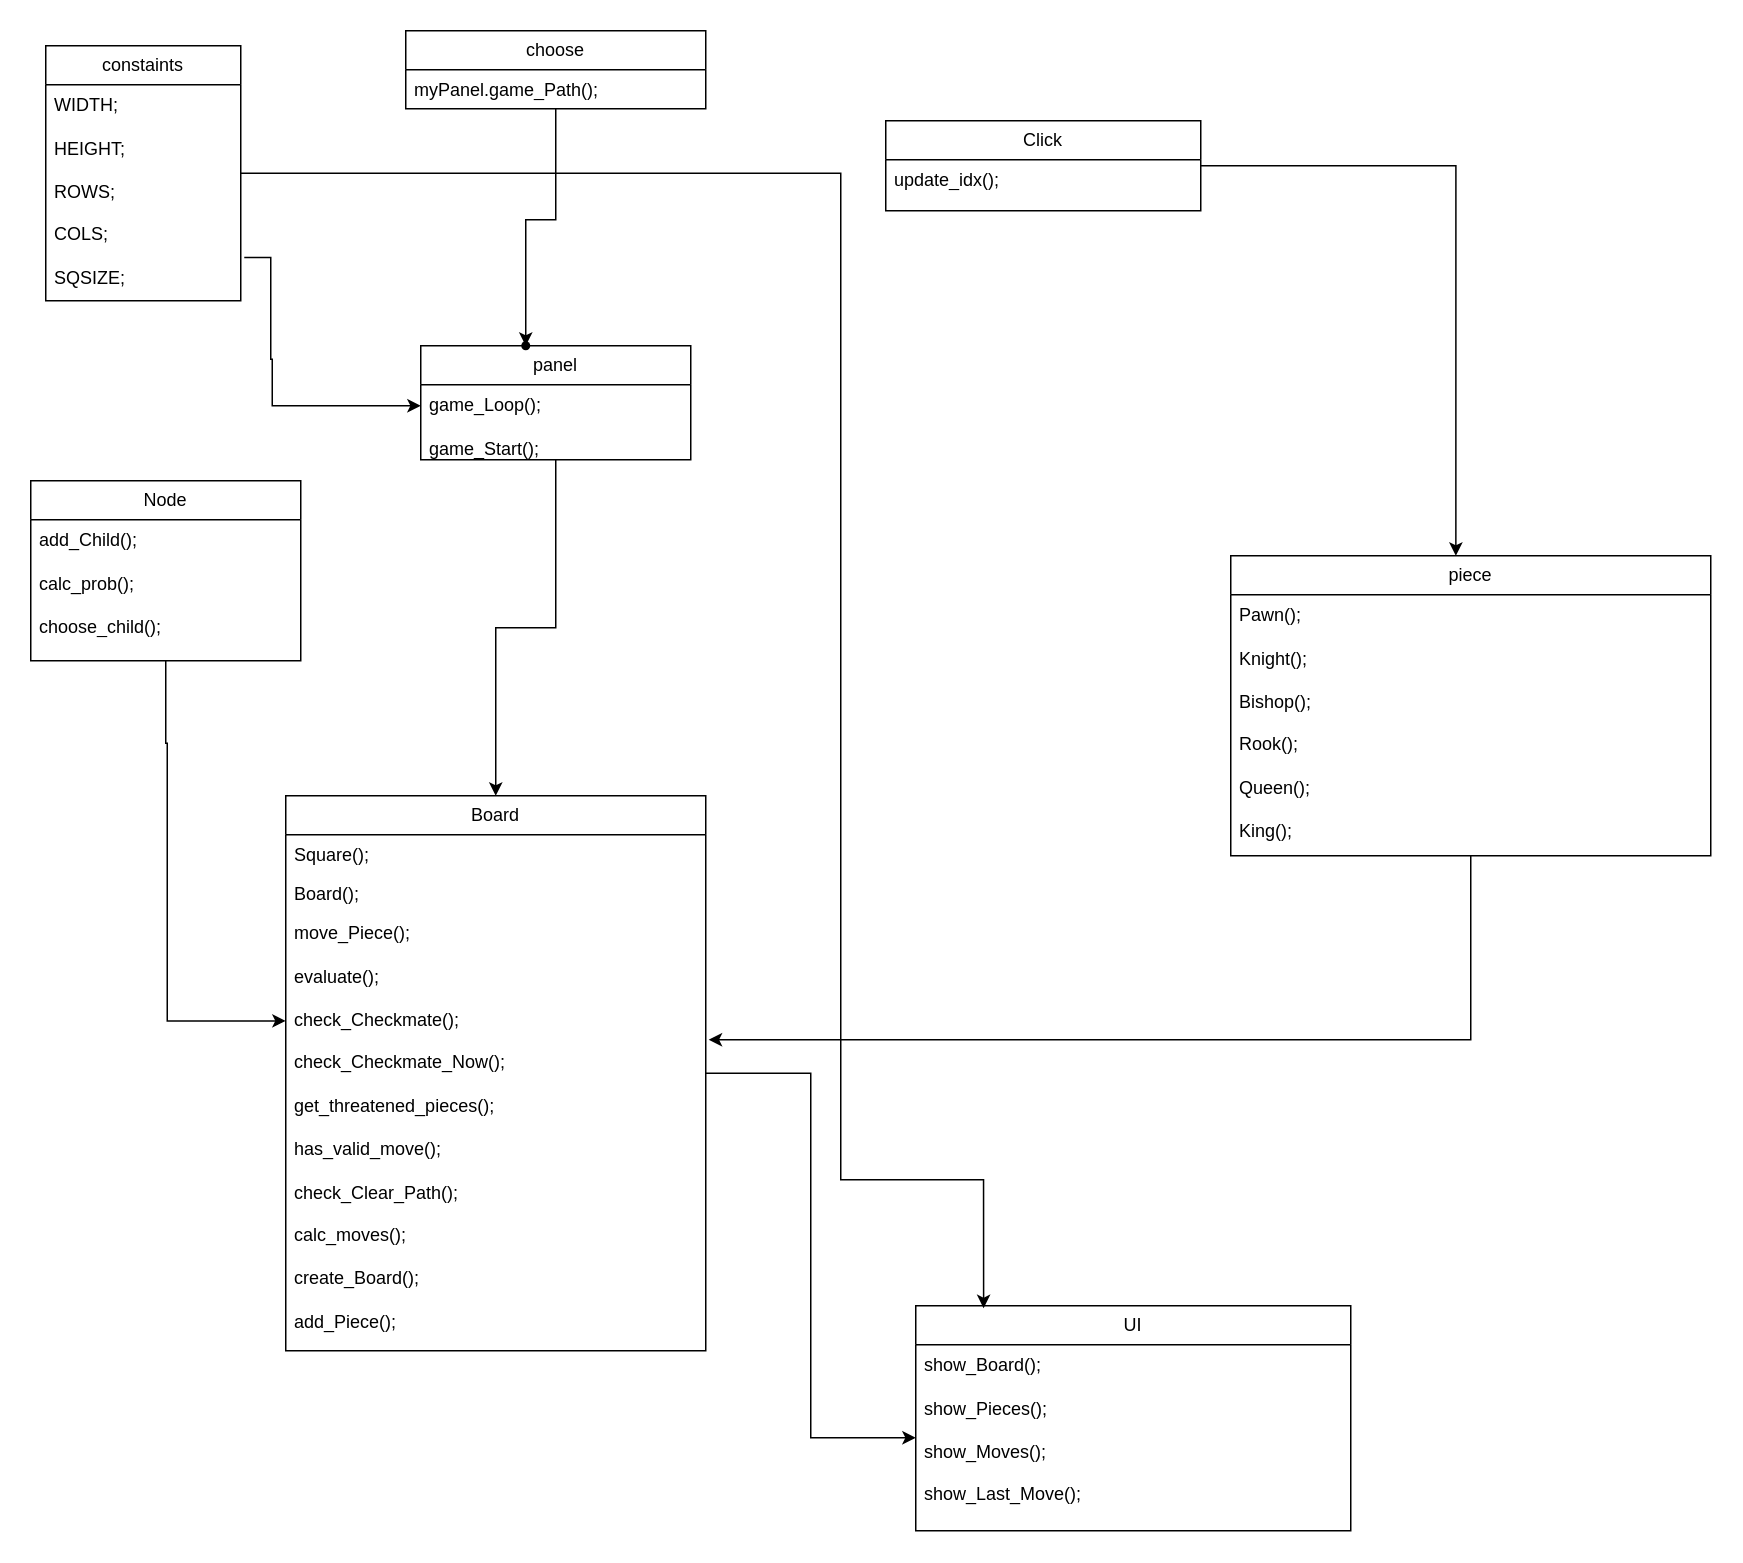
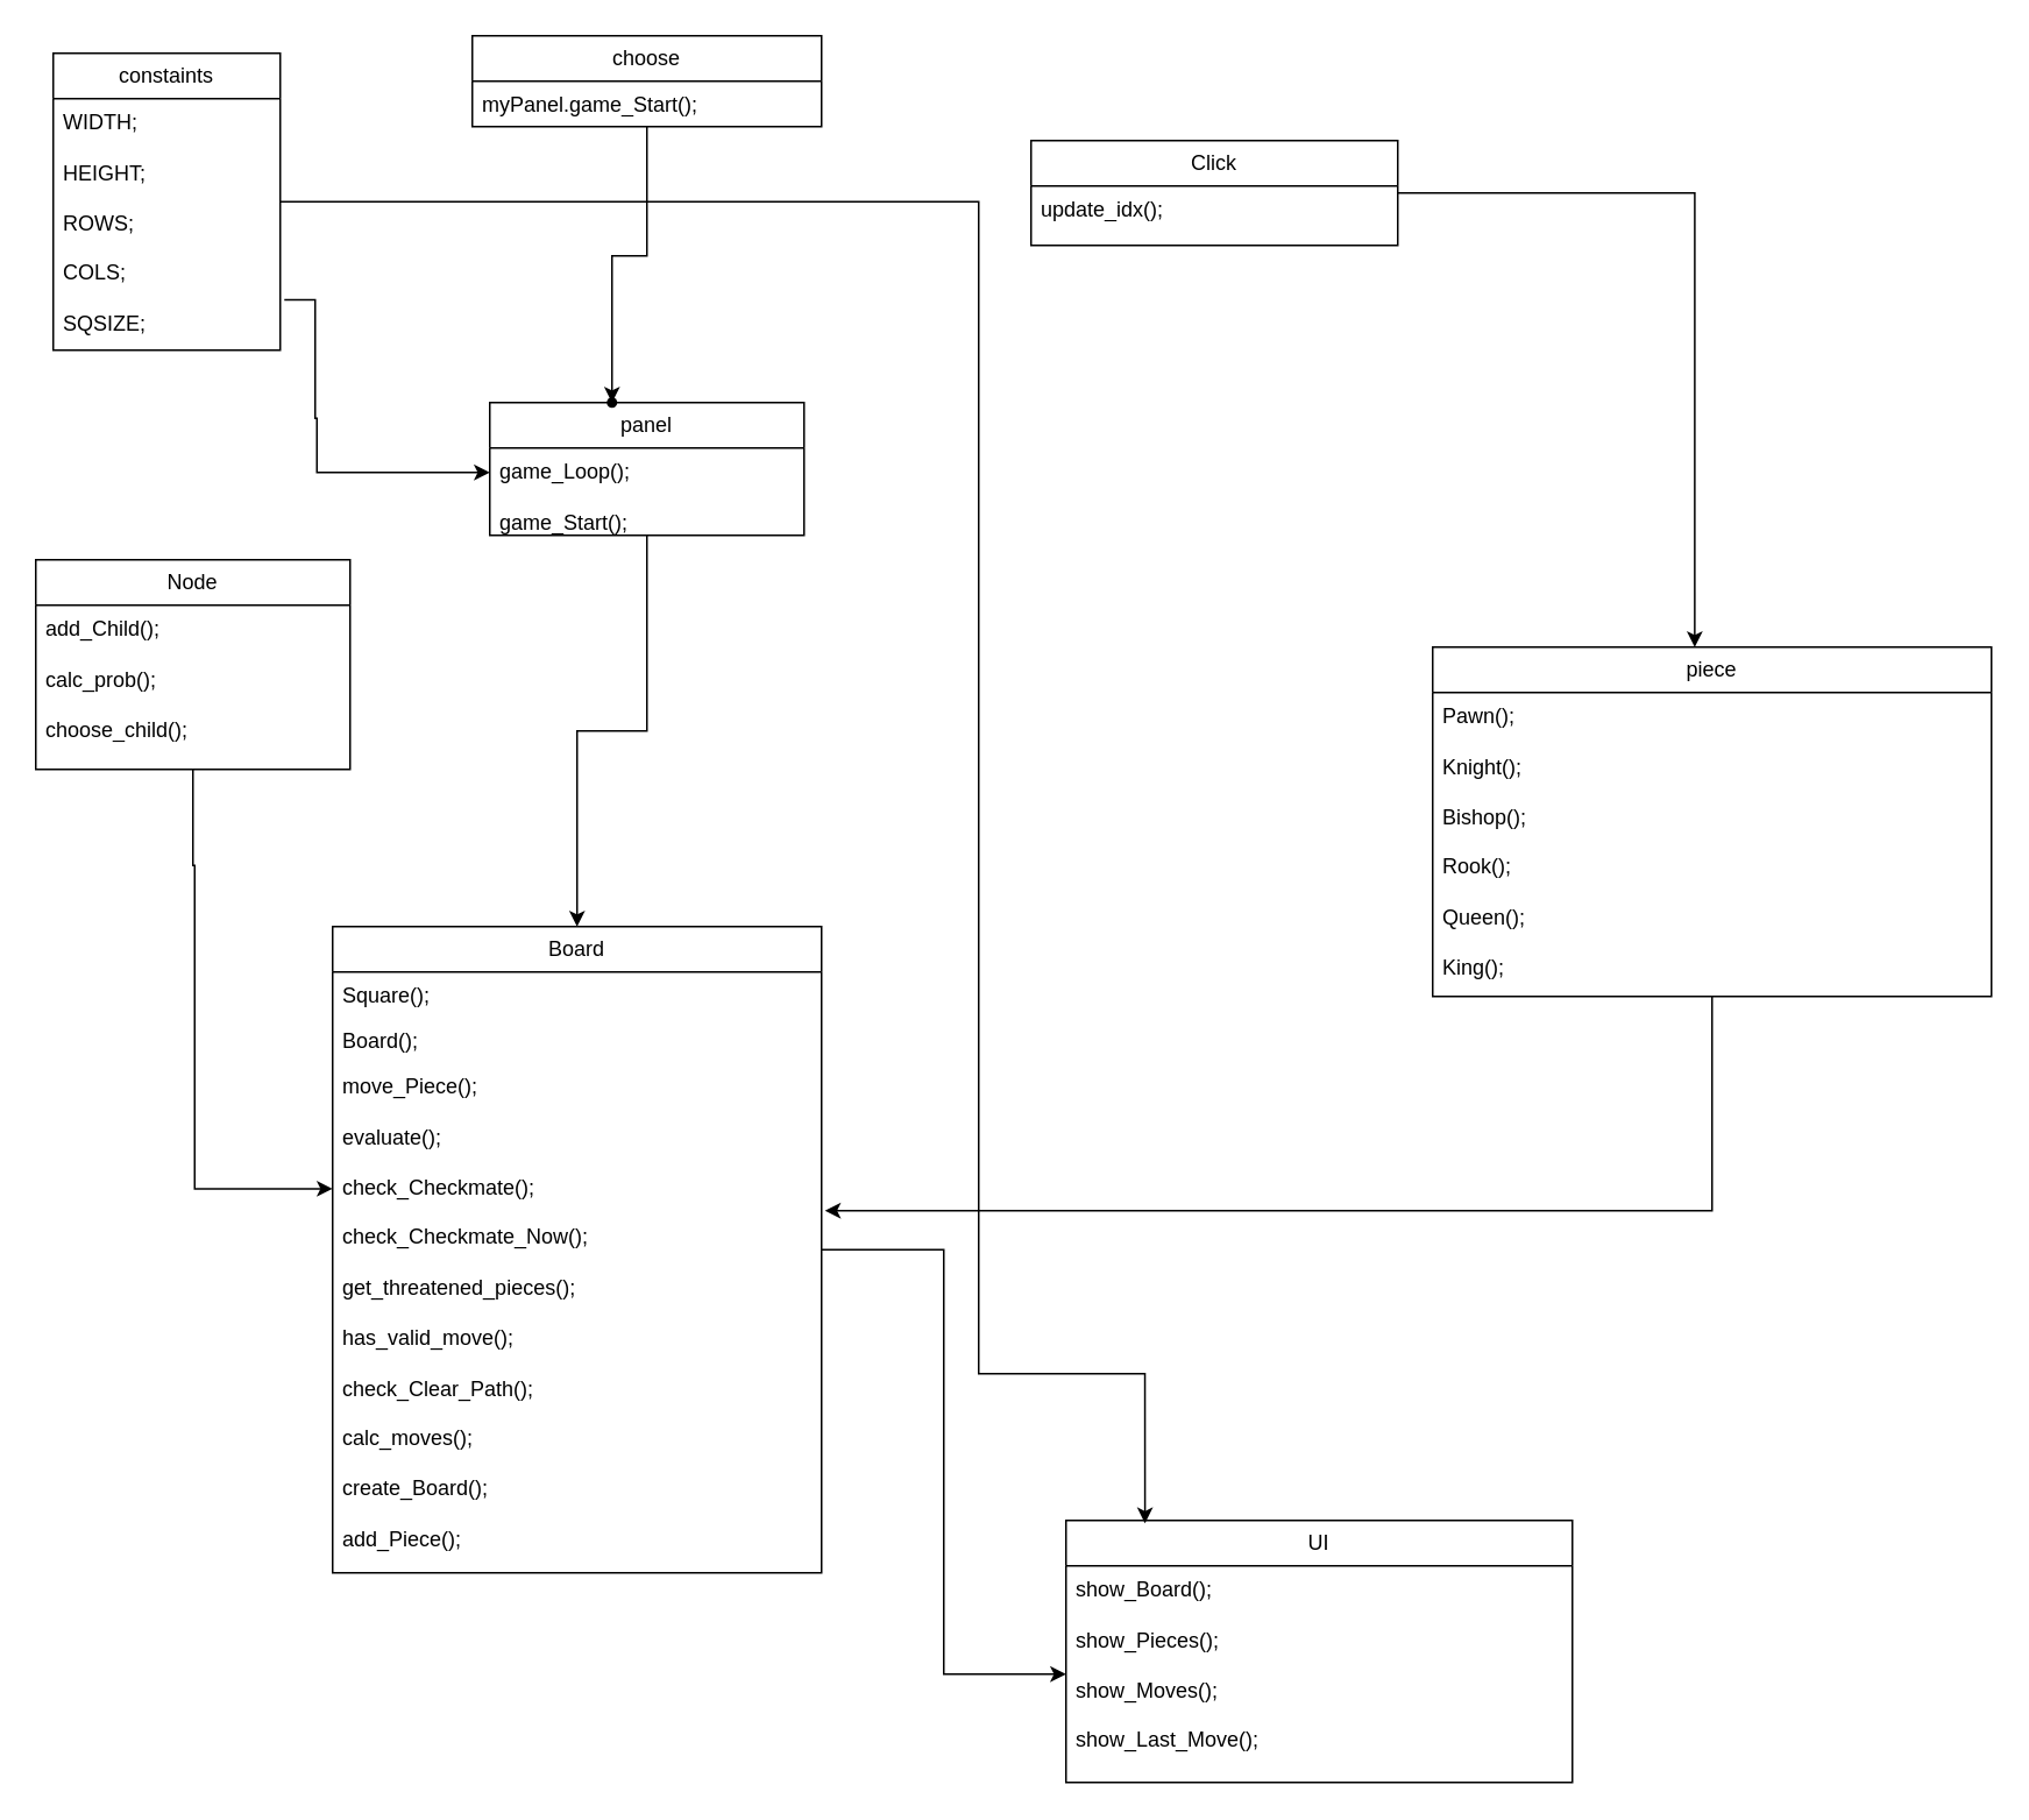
  <mxCell id="0" />
  <mxCell id="1" parent="0" />
  <mxCell id="2" value="" style="edgeStyle=orthogonalEdgeStyle;rounded=0;orthogonalLoop=1;jettySize=auto;html=1;entryX=0.5;entryY=0;entryDx=0;entryDy=0;" edge="1" parent="1" source="3" target="10"><mxGeometry relative="1" as="geometry"><mxPoint x="370" y="394" as="targetPoint" /></mxGeometry></mxCell>
  <mxCell id="3" value="panel" style="swimlane;fontStyle=0;childLayout=stackLayout;horizontal=1;startSize=26;fillColor=none;horizontalStack=0;resizeParent=1;resizeParentMax=0;resizeLast=0;collapsible=1;marginBottom=0;whiteSpace=wrap;html=1;" vertex="1" parent="1"><mxGeometry x="280" y="230" width="180" height="76" as="geometry" /></mxCell>
  <mxCell id="4" value="" style="edgeStyle=orthogonalEdgeStyle;rounded=0;orthogonalLoop=1;jettySize=auto;html=1;entryX=0;entryY=0.28;entryDx=0;entryDy=0;entryPerimeter=0;exitX=1.018;exitY=0.8;exitDx=0;exitDy=0;exitPerimeter=0;" edge="1" parent="1" source="8" target="20"><mxGeometry relative="1" as="geometry"><mxPoint x="180" y="171" as="sourcePoint" /><mxPoint x="180" y="306" as="targetPoint" /><Array as="points"><mxPoint x="180" y="171" /><mxPoint x="180" y="239" /><mxPoint x="181" y="239" /><mxPoint x="181" y="270" /></Array></mxGeometry></mxCell>
  <mxCell id="5" value="" style="edgeStyle=orthogonalEdgeStyle;rounded=0;orthogonalLoop=1;jettySize=auto;html=1;entryX=0.156;entryY=0.011;entryDx=0;entryDy=0;entryPerimeter=0;" edge="1" parent="1" source="6" target="24"><mxGeometry relative="1" as="geometry"><mxPoint x="245" y="115" as="targetPoint" /><Array as="points"><mxPoint x="560" y="115" /><mxPoint x="560" y="786" /></Array></mxGeometry></mxCell>
  <mxCell id="6" value="constaints" style="swimlane;fontStyle=0;childLayout=stackLayout;horizontal=1;startSize=26;fillColor=none;horizontalStack=0;resizeParent=1;resizeParentMax=0;resizeLast=0;collapsible=1;marginBottom=0;whiteSpace=wrap;html=1;" vertex="1" parent="1"><mxGeometry x="30" y="30" width="130" height="170" as="geometry" /></mxCell>
  <mxCell id="7" value="" style="shape=waypoint;sketch=0;size=6;pointerEvents=1;points=[];fillColor=default;resizable=0;rotatable=0;perimeter=centerPerimeter;snapToPoint=1;verticalAlign=top;fontStyle=1;startSize=26;" vertex="1" parent="1"><mxGeometry x="260" y="220" width="180" height="20" as="geometry" /></mxCell>
  <mxCell id="8" value="WIDTH;&lt;div&gt;&lt;br&gt;&lt;/div&gt;&lt;div&gt;HEIGHT;&lt;/div&gt;&lt;div&gt;&lt;br&gt;&lt;/div&gt;&lt;div&gt;ROWS;&lt;/div&gt;&lt;div&gt;&lt;br&gt;&lt;/div&gt;&lt;div&gt;COLS;&lt;/div&gt;&lt;div&gt;&lt;br&gt;&lt;/div&gt;&lt;div&gt;SQSIZE;&lt;/div&gt;&lt;div&gt;&lt;br&gt;&lt;/div&gt;&lt;div&gt;&lt;br&gt;&lt;/div&gt;" style="text;strokeColor=none;fillColor=none;align=left;verticalAlign=top;spacingLeft=4;spacingRight=4;overflow=hidden;rotatable=0;points=[[0,0.5],[1,0.5]];portConstraint=eastwest;whiteSpace=wrap;html=1;" vertex="1" parent="1"><mxGeometry x="30" y="56" width="130" height="144" as="geometry" /></mxCell>
  <mxCell id="9" value="" style="edgeStyle=orthogonalEdgeStyle;rounded=0;orthogonalLoop=1;jettySize=auto;html=1;entryX=0;entryY=0.5;entryDx=0;entryDy=0;" edge="1" parent="1" source="10" target="25"><mxGeometry relative="1" as="geometry"><mxPoint x="330" y="1135" as="targetPoint" /></mxGeometry></mxCell>
  <mxCell id="10" value="Board" style="swimlane;fontStyle=0;childLayout=stackLayout;horizontal=1;startSize=26;fillColor=none;horizontalStack=0;resizeParent=1;resizeParentMax=0;resizeLast=0;collapsible=1;marginBottom=0;whiteSpace=wrap;html=1;" vertex="1" parent="1"><mxGeometry x="190" y="530" width="280" height="370" as="geometry" /></mxCell>
  <mxCell id="11" value="Square();" style="text;strokeColor=none;fillColor=none;align=left;verticalAlign=top;spacingLeft=4;spacingRight=4;overflow=hidden;rotatable=0;points=[[0,0.5],[1,0.5]];portConstraint=eastwest;whiteSpace=wrap;html=1;" vertex="1" parent="10"><mxGeometry y="26" width="280" height="26" as="geometry" /></mxCell>
  <mxCell id="12" value="Board();" style="text;strokeColor=none;fillColor=none;align=left;verticalAlign=top;spacingLeft=4;spacingRight=4;overflow=hidden;rotatable=0;points=[[0,0.5],[1,0.5]];portConstraint=eastwest;whiteSpace=wrap;html=1;" vertex="1" parent="10"><mxGeometry y="52" width="280" height="26" as="geometry" /></mxCell>
  <mxCell id="13" value="move_Piece();&lt;div&gt;&lt;br&gt;&lt;/div&gt;&lt;div&gt;evaluate();&lt;/div&gt;&lt;div&gt;&lt;br&gt;&lt;/div&gt;&lt;div&gt;check_Checkmate();&lt;/div&gt;&lt;div&gt;&lt;br&gt;&lt;/div&gt;&lt;div&gt;check_Checkmate_Now();&lt;/div&gt;&lt;div&gt;&lt;br&gt;&lt;/div&gt;&lt;div&gt;get_threatened_pieces();&lt;/div&gt;&lt;div&gt;&lt;br&gt;&lt;/div&gt;&lt;div&gt;has_valid_move();&lt;/div&gt;&lt;div&gt;&lt;br&gt;&lt;/div&gt;&lt;div&gt;check_Clear_Path();&lt;/div&gt;&lt;div&gt;&lt;br&gt;&lt;/div&gt;&lt;div&gt;calc_moves();&lt;/div&gt;&lt;div&gt;&lt;br&gt;&lt;/div&gt;&lt;div&gt;create_Board();&lt;/div&gt;&lt;div&gt;&lt;br&gt;&lt;/div&gt;&lt;div&gt;add_Piece();&lt;/div&gt;&lt;div&gt;&lt;br&gt;&lt;div&gt;&lt;br&gt;&lt;/div&gt;&lt;/div&gt;" style="text;strokeColor=none;fillColor=none;align=left;verticalAlign=top;spacingLeft=4;spacingRight=4;overflow=hidden;rotatable=0;points=[[0,0.5],[1,0.5]];portConstraint=eastwest;whiteSpace=wrap;html=1;" vertex="1" parent="10"><mxGeometry y="78" width="280" height="292" as="geometry" /></mxCell>
  <mxCell id="14" value="" style="edgeStyle=orthogonalEdgeStyle;rounded=0;orthogonalLoop=1;jettySize=auto;html=1;entryX=0.469;entryY=0;entryDx=0;entryDy=0;entryPerimeter=0;" edge="1" parent="1" source="15" target="18"><mxGeometry relative="1" as="geometry"><mxPoint x="635" y="220" as="targetPoint" /></mxGeometry></mxCell>
  <mxCell id="15" value="Click" style="swimlane;fontStyle=0;childLayout=stackLayout;horizontal=1;startSize=26;fillColor=none;horizontalStack=0;resizeParent=1;resizeParentMax=0;resizeLast=0;collapsible=1;marginBottom=0;whiteSpace=wrap;html=1;" vertex="1" parent="1"><mxGeometry x="590" y="80" width="210" height="60" as="geometry" /></mxCell>
  <mxCell id="16" value="update_idx();" style="text;strokeColor=none;fillColor=none;align=left;verticalAlign=top;spacingLeft=4;spacingRight=4;overflow=hidden;rotatable=0;points=[[0,0.5],[1,0.5]];portConstraint=eastwest;whiteSpace=wrap;html=1;" vertex="1" parent="15"><mxGeometry y="26" width="210" height="34" as="geometry" /></mxCell>
  <mxCell id="17" value="" style="edgeStyle=orthogonalEdgeStyle;rounded=0;orthogonalLoop=1;jettySize=auto;html=1;entryX=1.007;entryY=0.29;entryDx=0;entryDy=0;entryPerimeter=0;" edge="1" parent="1" source="18" target="13"><mxGeometry relative="1" as="geometry"><mxPoint x="640" y="640" as="targetPoint" /></mxGeometry></mxCell>
  <mxCell id="18" value="piece" style="swimlane;fontStyle=0;childLayout=stackLayout;horizontal=1;startSize=26;fillColor=none;horizontalStack=0;resizeParent=1;resizeParentMax=0;resizeLast=0;collapsible=1;marginBottom=0;whiteSpace=wrap;html=1;" vertex="1" parent="1"><mxGeometry x="820" y="370" width="320" height="200" as="geometry" /></mxCell>
  <mxCell id="19" value="Pawn();&lt;div&gt;&lt;br&gt;&lt;/div&gt;&lt;div&gt;Knight();&lt;/div&gt;&lt;div&gt;&lt;br&gt;&lt;/div&gt;&lt;div&gt;Bishop();&lt;/div&gt;&lt;div&gt;&lt;br&gt;&lt;/div&gt;&lt;div&gt;Rook();&lt;/div&gt;&lt;div&gt;&lt;br&gt;&lt;/div&gt;&lt;div&gt;Queen();&lt;/div&gt;&lt;div&gt;&lt;br&gt;&lt;/div&gt;&lt;div&gt;King();&lt;/div&gt;" style="text;strokeColor=none;fillColor=none;align=left;verticalAlign=top;spacingLeft=4;spacingRight=4;overflow=hidden;rotatable=0;points=[[0,0.5],[1,0.5]];portConstraint=eastwest;whiteSpace=wrap;html=1;" vertex="1" parent="18"><mxGeometry y="26" width="320" height="174" as="geometry" /></mxCell>
  <mxCell id="20" value="game_Loop();&lt;div&gt;&lt;br&gt;&lt;/div&gt;&lt;div&gt;game_Start();&lt;br&gt;&lt;div&gt;&lt;br&gt;&lt;/div&gt;&lt;/div&gt;" style="text;strokeColor=none;fillColor=none;align=left;verticalAlign=top;spacingLeft=4;spacingRight=4;overflow=hidden;rotatable=0;points=[[0,0.5],[1,0.5]];portConstraint=eastwest;whiteSpace=wrap;html=1;" vertex="1" parent="1"><mxGeometry x="280" y="256" width="180" height="50" as="geometry" /></mxCell>
  <mxCell id="21" value="" style="edgeStyle=orthogonalEdgeStyle;rounded=0;orthogonalLoop=1;jettySize=auto;html=1;entryX=0;entryY=0.247;entryDx=0;entryDy=0;entryPerimeter=0;" edge="1" parent="1" source="22" target="13"><mxGeometry relative="1" as="geometry"><mxPoint x="110" y="550" as="targetPoint" /><Array as="points"><mxPoint x="110" y="495" /><mxPoint x="111" y="495" /><mxPoint x="111" y="680" /></Array></mxGeometry></mxCell>
  <mxCell id="22" value="Node" style="swimlane;fontStyle=0;childLayout=stackLayout;horizontal=1;startSize=26;fillColor=none;horizontalStack=0;resizeParent=1;resizeParentMax=0;resizeLast=0;collapsible=1;marginBottom=0;whiteSpace=wrap;html=1;" vertex="1" parent="1"><mxGeometry x="20" y="320" width="180" height="120" as="geometry" /></mxCell>
  <mxCell id="23" value="add_Child();&lt;div&gt;&lt;br&gt;&lt;/div&gt;&lt;div&gt;calc_prob();&lt;/div&gt;&lt;div&gt;&lt;br&gt;&lt;/div&gt;&lt;div&gt;choose_child();&lt;/div&gt;" style="text;strokeColor=none;fillColor=none;align=left;verticalAlign=top;spacingLeft=4;spacingRight=4;overflow=hidden;rotatable=0;points=[[0,0.5],[1,0.5]];portConstraint=eastwest;whiteSpace=wrap;html=1;" vertex="1" parent="22"><mxGeometry y="26" width="180" height="94" as="geometry" /></mxCell>
  <mxCell id="24" value="UI" style="swimlane;fontStyle=0;childLayout=stackLayout;horizontal=1;startSize=26;fillColor=none;horizontalStack=0;resizeParent=1;resizeParentMax=0;resizeLast=0;collapsible=1;marginBottom=0;whiteSpace=wrap;html=1;" vertex="1" parent="1"><mxGeometry x="610" y="870" width="290" height="150" as="geometry" /></mxCell>
  <mxCell id="25" value="show_Board();&lt;div&gt;&lt;br&gt;&lt;/div&gt;&lt;div&gt;show_Pieces();&lt;/div&gt;&lt;div&gt;&lt;br&gt;&lt;/div&gt;&lt;div&gt;show_Moves();&lt;/div&gt;&lt;div&gt;&lt;br&gt;&lt;/div&gt;&lt;div&gt;show_Last_Move();&lt;/div&gt;&lt;div&gt;&lt;br&gt;&lt;/div&gt;&lt;div&gt;&lt;br&gt;&lt;/div&gt;" style="text;strokeColor=none;fillColor=none;align=left;verticalAlign=top;spacingLeft=4;spacingRight=4;overflow=hidden;rotatable=0;points=[[0,0.5],[1,0.5]];portConstraint=eastwest;whiteSpace=wrap;html=1;" vertex="1" parent="24"><mxGeometry y="26" width="290" height="124" as="geometry" /></mxCell>
  <mxCell id="26" value="" style="edgeStyle=orthogonalEdgeStyle;rounded=0;orthogonalLoop=1;jettySize=auto;html=1;" edge="1" parent="1" source="27" target="7"><mxGeometry relative="1" as="geometry"><mxPoint x="370" y="148" as="targetPoint" /></mxGeometry></mxCell>
  <mxCell id="27" value="choose" style="swimlane;fontStyle=0;childLayout=stackLayout;horizontal=1;startSize=26;fillColor=none;horizontalStack=0;resizeParent=1;resizeParentMax=0;resizeLast=0;collapsible=1;marginBottom=0;whiteSpace=wrap;html=1;" vertex="1" parent="1"><mxGeometry x="270" y="20" width="200" height="52" as="geometry" /></mxCell>
- <mxCell id="28" value="myPanel.game_Path();" style="text;strokeColor=none;fillColor=none;align=left;verticalAlign=top;spacingLeft=4;spacingRight=4;overflow=hidden;rotatable=0;points=[[0,0.5],[1,0.5]];portConstraint=eastwest;whiteSpace=wrap;html=1;" vertex="1" parent="27"><mxGeometry y="26" width="200" height="26" as="geometry" /></mxCell>
+ <mxCell id="28" value="myPanel.game_Start();" style="text;strokeColor=none;fillColor=none;align=left;verticalAlign=top;spacingLeft=4;spacingRight=4;overflow=hidden;rotatable=0;points=[[0,0.5],[1,0.5]];portConstraint=eastwest;whiteSpace=wrap;html=1;" vertex="1" parent="27"><mxGeometry y="26" width="200" height="26" as="geometry" /></mxCell>
